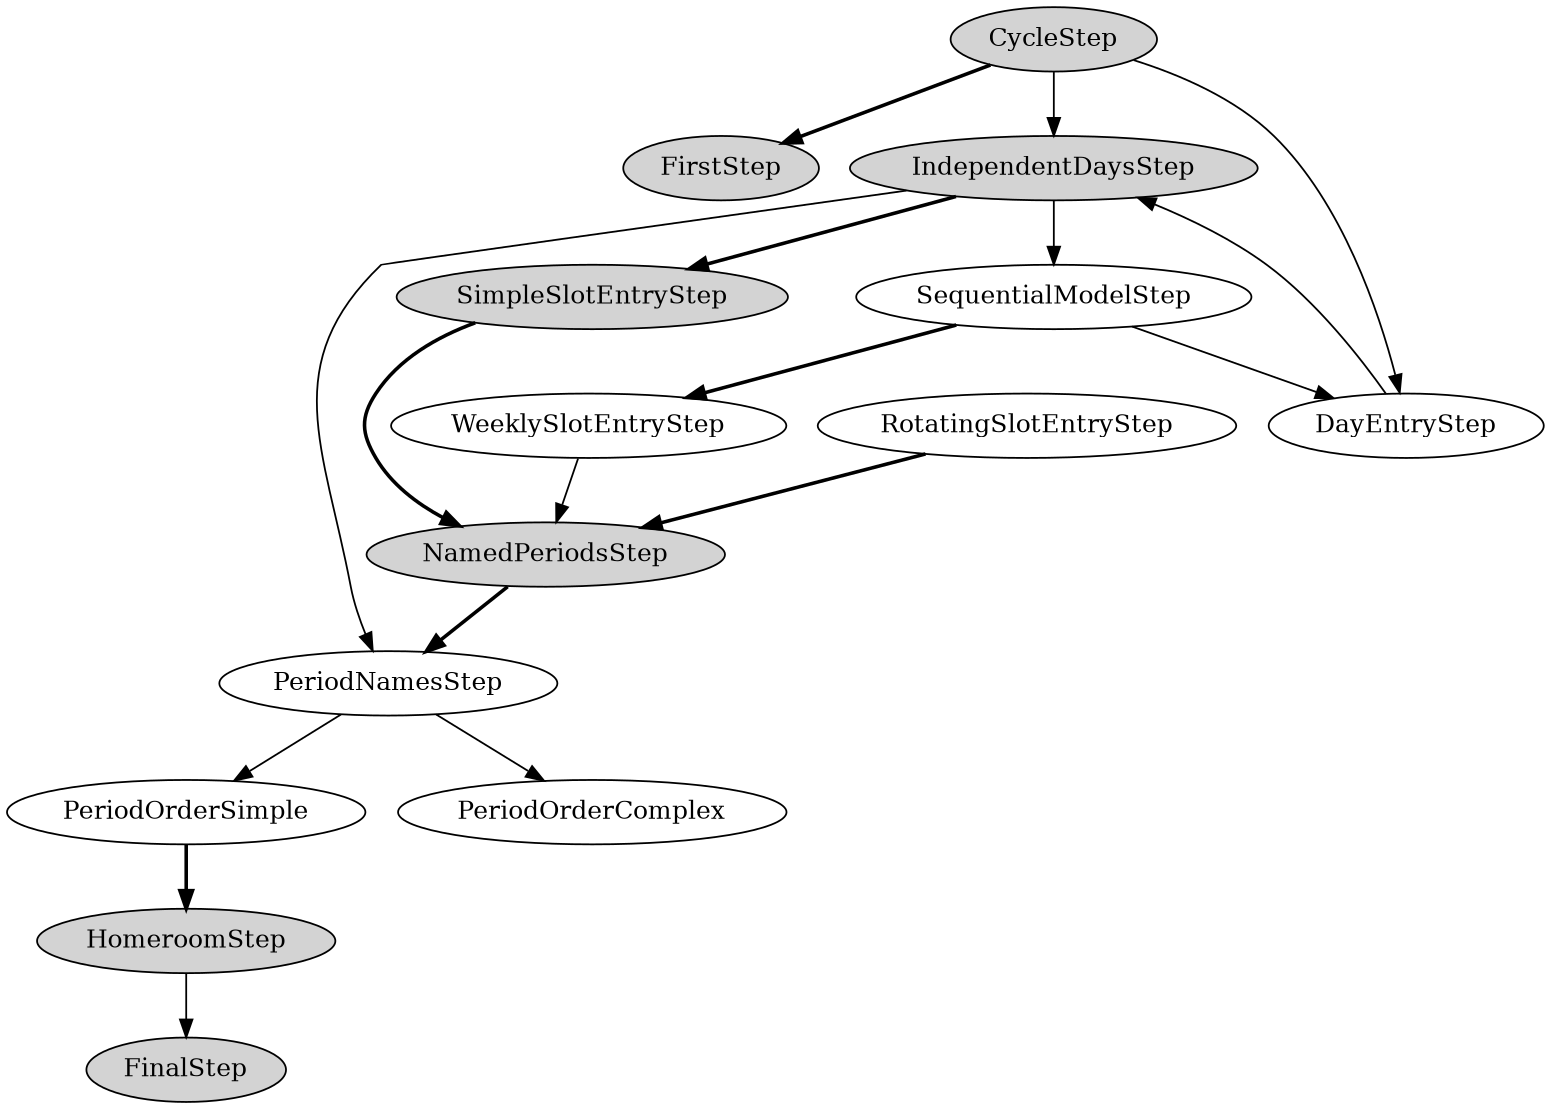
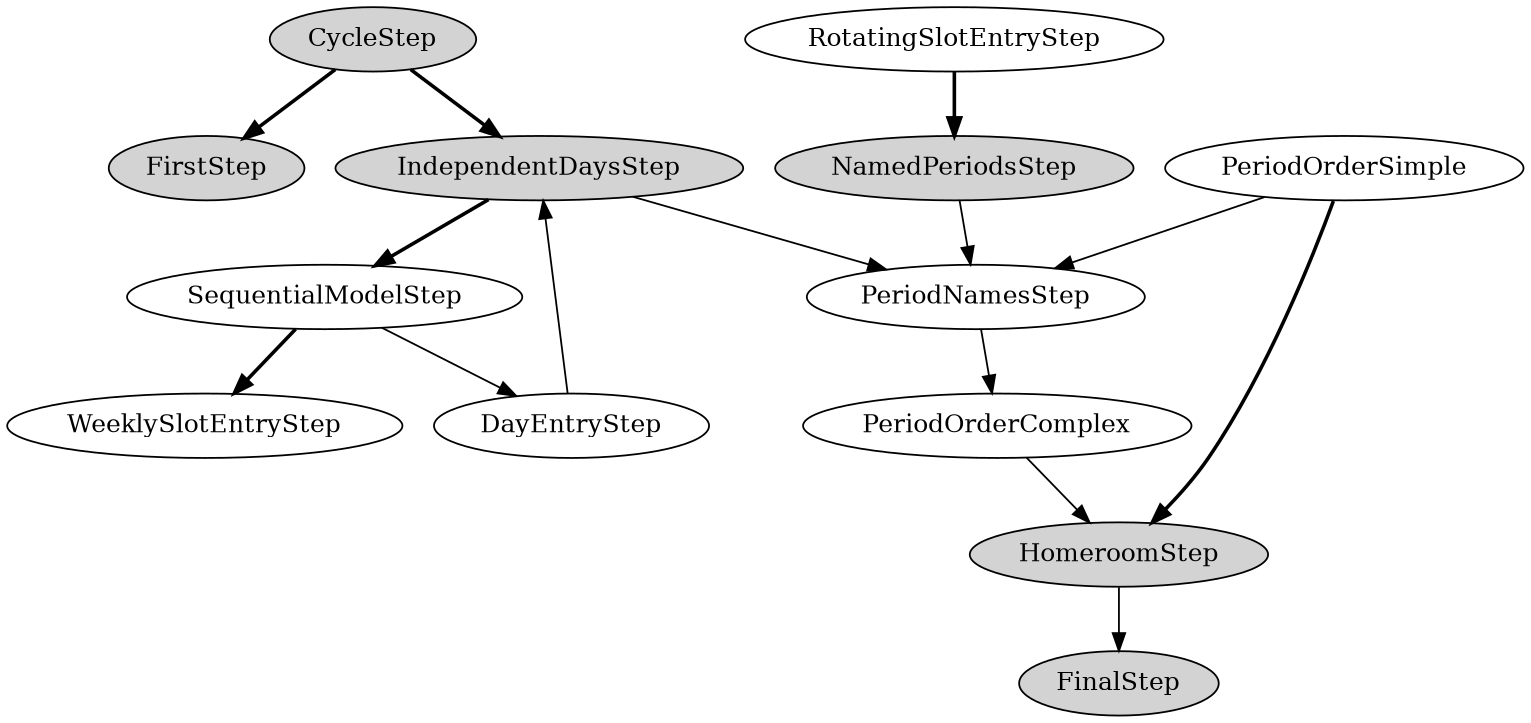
  digraph {
    FirstStep [style=filled]
    CycleStep [style=filled]
    IndependentDaysStep [style=filled]
    DayEntryStep
-   SimpleSlotEntryStep [style=filled]
    SequentialModelStep
    PeriodNamesStep
    NamedPeriodsStep [style=filled]
    WeeklySlotEntryStep
    RotatingSlotEntryStep
    PeriodOrderSimple
    PeriodOrderComplex
    HomeroomStep [style=filled]
    FinalStep [style=filled]
    CycleStep -> FirstStep [style=bold]
-   CycleStep -> IndependentDaysStep [style=solid]
-   CycleStep -> DayEntryStep
-   IndependentDaysStep -> SimpleSlotEntryStep [style=bold]
-   IndependentDaysStep -> SequentialModelStep
+   CycleStep -> IndependentDaysStep [style=bold]
+   IndependentDaysStep -> SequentialModelStep [style=bold]
    IndependentDaysStep -> PeriodNamesStep
    DayEntryStep -> IndependentDaysStep
-   SimpleSlotEntryStep -> NamedPeriodsStep [style=bold]
    SequentialModelStep -> DayEntryStep
    SequentialModelStep -> WeeklySlotEntryStep [style=bold]
-   PeriodNamesStep -> PeriodOrderSimple
+   PeriodOrderSimple -> PeriodNamesStep
    PeriodNamesStep -> PeriodOrderComplex
-   NamedPeriodsStep -> PeriodNamesStep [style=bold]
-   WeeklySlotEntryStep -> NamedPeriodsStep
+   NamedPeriodsStep -> PeriodNamesStep
    RotatingSlotEntryStep -> NamedPeriodsStep [style=bold]
    PeriodOrderSimple -> HomeroomStep [style=bold]
+   PeriodOrderComplex -> HomeroomStep
    HomeroomStep -> FinalStep [style=solid]
  }
